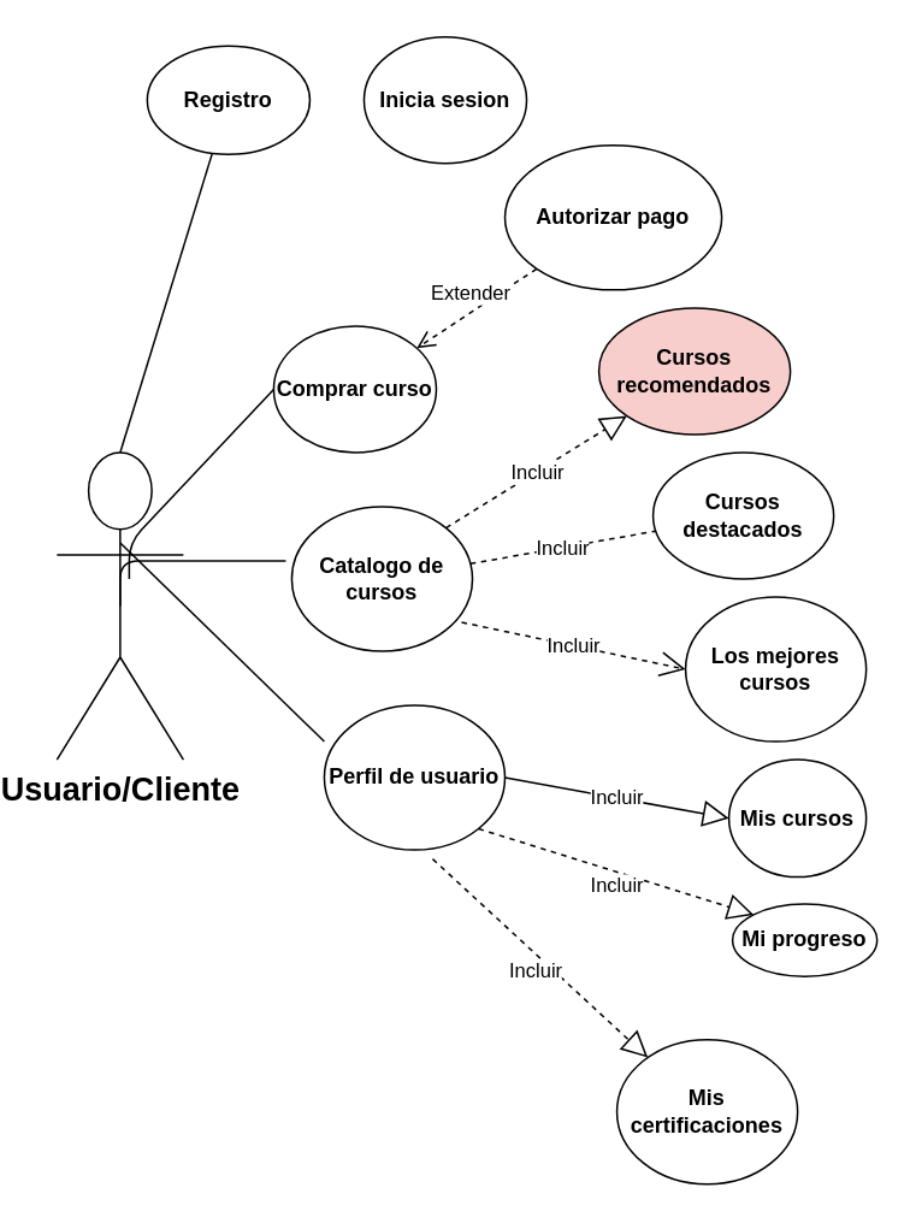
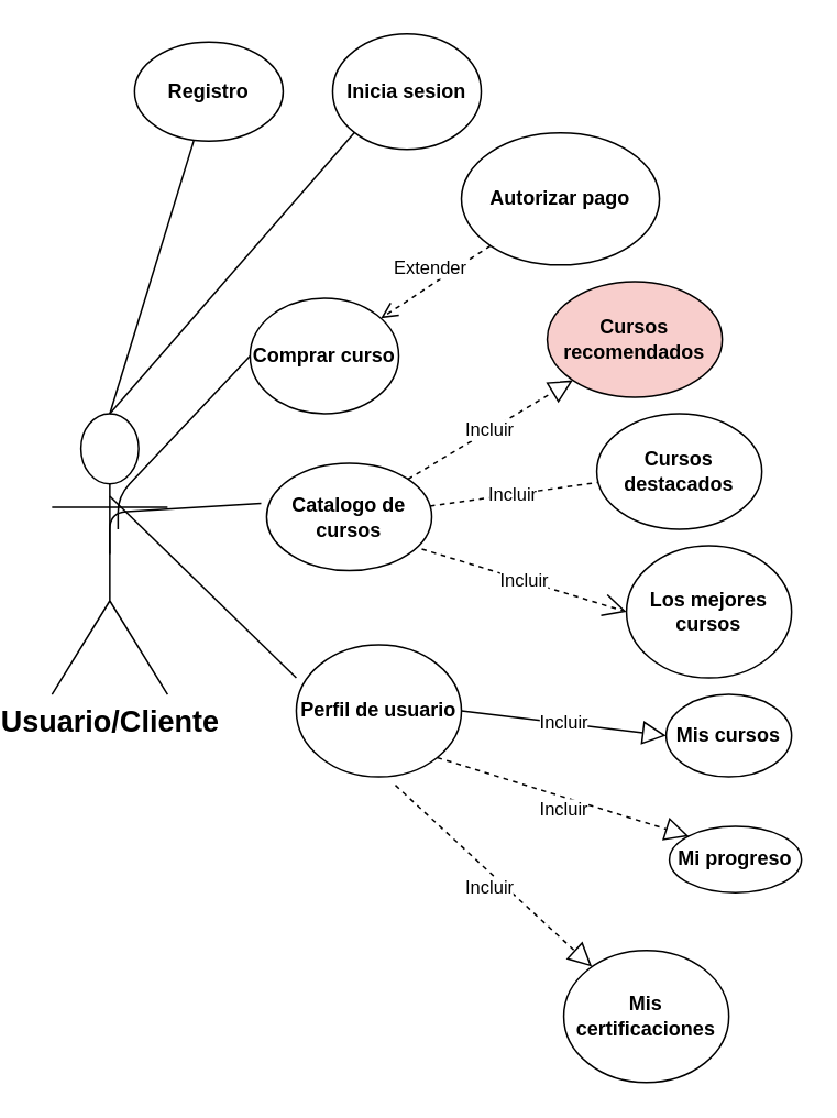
  <mxCell id="0" />
  <mxCell id="1" parent="0" />
  <mxCell id="2" value="&lt;font style=&quot;font-size: 18px&quot;&gt;&lt;b&gt;Usuario/Cliente&lt;/b&gt;&lt;/font&gt;" style="shape=umlActor;verticalLabelPosition=bottom;verticalAlign=top;html=1;outlineConnect=0;" parent="1" vertex="1"><mxGeometry x="20" y="250" width="70" height="170" as="geometry" /></mxCell>
  <mxCell id="3" value="&lt;b&gt;Registro&lt;/b&gt;" style="ellipse;whiteSpace=wrap;html=1;" parent="1" vertex="1"><mxGeometry x="70" y="25" width="90" height="60" as="geometry" /></mxCell>
  <mxCell id="4" value="&lt;b&gt;Inicia sesion&lt;/b&gt;" style="ellipse;whiteSpace=wrap;html=1;" parent="1" vertex="1"><mxGeometry x="190" y="20" width="90" height="70" as="geometry" /></mxCell>
- <mxCell id="5" value="&lt;b&gt;Catalogo de cursos&lt;/b&gt;" style="ellipse;whiteSpace=wrap;html=1;" parent="1" vertex="1"><mxGeometry x="150" y="280" width="100" height="80" as="geometry" /></mxCell>
+ <mxCell id="5" value="&lt;b&gt;Catalogo de cursos&lt;/b&gt;" style="ellipse;whiteSpace=wrap;html=1;" parent="1" vertex="1"><mxGeometry x="150" y="280" width="100" height="65" as="geometry" /></mxCell>
  <mxCell id="6" value="&lt;b&gt;Perfil de usuario&lt;/b&gt;" style="ellipse;whiteSpace=wrap;html=1;" parent="1" vertex="1"><mxGeometry x="168" y="390" width="100" height="80" as="geometry" /></mxCell>
  <mxCell id="7" value="&lt;b&gt;Comprar curso&lt;span style=&quot;color: rgba(0 , 0 , 0 , 0) ; font-family: monospace ; font-size: 0px&quot;&gt;%3CmxGraphModel%3E%3Croot%3E%3CmxCell%20id%3D%220%22%2F%3E%3CmxCell%20id%3D%221%22%20parent%3D%220%22%2F%3E%3CmxCell%20id%3D%222%22%20value%3D%22Catalogo%20de%20cursos%22%20style%3D%22ellipse%3BwhiteSpace%3Dwrap%3Bhtml%3D1%3B%22%20vertex%3D%221%22%20parent%3D%221%22%3E%3CmxGeometry%20x%3D%22170%22%20y%3D%22290%22%20width%3D%22120%22%20height%3D%2280%22%20as%3D%22geometry%22%2F%3E%3C%2FmxCell%3E%3C%2Froot%3E%3C%2FmxGraphModel%3E&lt;/span&gt;&lt;/b&gt;" style="ellipse;whiteSpace=wrap;html=1;" parent="1" vertex="1"><mxGeometry x="140" y="180" width="90" height="70" as="geometry" /></mxCell>
  <mxCell id="8" value="&lt;b&gt;Los mejores cursos&lt;/b&gt;" style="ellipse;whiteSpace=wrap;html=1;" parent="1" vertex="1"><mxGeometry x="368" y="330" width="100" height="80" as="geometry" /></mxCell>
  <mxCell id="9" value="&lt;b&gt;Cursos destacados&lt;/b&gt;" style="ellipse;whiteSpace=wrap;html=1;" parent="1" vertex="1"><mxGeometry x="350" y="250" width="100" height="70" as="geometry" /></mxCell>
  <mxCell id="10" value="&lt;b&gt;Cursos recomendados&lt;/b&gt;" style="ellipse;whiteSpace=wrap;html=1;fillColor=#f8cecc;" parent="1" vertex="1"><mxGeometry x="320" y="170" width="106" height="70" as="geometry" /></mxCell>
  <mxCell id="11" value="&lt;b&gt;Autorizar pago&lt;/b&gt;" style="ellipse;whiteSpace=wrap;html=1;" parent="1" vertex="1"><mxGeometry x="268" y="80" width="120" height="80" as="geometry" /></mxCell>
  <mxCell id="12" value="" style="endArrow=none;html=1;exitX=0.5;exitY=0;exitDx=0;exitDy=0;exitPerimeter=0;" parent="1" source="2" target="3" edge="1"><mxGeometry width="50" height="50" relative="1" as="geometry"><mxPoint x="410" y="350" as="sourcePoint" /><mxPoint x="460" y="300" as="targetPoint" /></mxGeometry></mxCell>
+ <mxCell id="13" value="" style="endArrow=none;html=1;exitX=0.5;exitY=0;exitDx=0;exitDy=0;exitPerimeter=0;entryX=0;entryY=1;entryDx=0;entryDy=0;" parent="1" target="4" edge="1" source="2"><mxGeometry width="50" height="50" relative="1" as="geometry"><mxPoint x="65" y="260" as="sourcePoint" /><mxPoint x="136.727" y="78.744" as="targetPoint" /></mxGeometry></mxCell>
  <mxCell id="14" value="" style="endArrow=none;html=1;entryX=0;entryY=0.5;entryDx=0;entryDy=0;" parent="1" target="7" edge="1"><mxGeometry width="50" height="50" relative="1" as="geometry"><mxPoint x="60" y="320" as="sourcePoint" /><mxPoint x="146.727" y="88.744" as="targetPoint" /><Array as="points"><mxPoint x="60" y="300" /></Array></mxGeometry></mxCell>
  <mxCell id="15" value="" style="endArrow=none;html=1;entryX=-0.033;entryY=0.375;entryDx=0;entryDy=0;entryPerimeter=0;exitX=0.5;exitY=0.5;exitDx=0;exitDy=0;exitPerimeter=0;" parent="1" source="2" target="5" edge="1"><mxGeometry width="50" height="50" relative="1" as="geometry"><mxPoint x="55" y="280" as="sourcePoint" /><mxPoint x="156.727" y="98.744" as="targetPoint" /><Array as="points"><mxPoint x="55" y="310" /></Array></mxGeometry></mxCell>
  <mxCell id="16" value="" style="endArrow=none;html=1;entryX=0;entryY=0.25;entryDx=0;entryDy=0;entryPerimeter=0;" parent="1" target="6" edge="1"><mxGeometry width="50" height="50" relative="1" as="geometry"><mxPoint x="55" y="300" as="sourcePoint" /><mxPoint x="129.997" y="220.004" as="targetPoint" /><Array as="points"><mxPoint x="55" y="300" /></Array></mxGeometry></mxCell>
  <mxCell id="17" value="Extender" style="html=1;verticalAlign=bottom;endArrow=open;dashed=1;endSize=8;" edge="1" parent="1" source="11" target="7"><mxGeometry x="0.046" y="-2" relative="1" as="geometry"><mxPoint x="330" y="240" as="sourcePoint" /><mxPoint x="250" y="240" as="targetPoint" /><Array as="points" /><mxPoint y="1" as="offset" /></mxGeometry></mxCell>
  <mxCell id="18" value="Incluir" style="endArrow=block;dashed=1;endFill=0;endSize=12;html=1;exitX=1;exitY=0;exitDx=0;exitDy=0;entryX=0;entryY=1;entryDx=0;entryDy=0;" edge="1" parent="1" source="5" target="10"><mxGeometry width="160" relative="1" as="geometry"><mxPoint x="240" y="400" as="sourcePoint" /><mxPoint x="360" y="310" as="targetPoint" /><Array as="points" /></mxGeometry></mxCell>
  <mxCell id="19" value="Incluir" style="endArrow=none;dashed=1;endFill=0;endSize=12;html=1;" edge="1" parent="1" source="5" target="9"><mxGeometry width="160" relative="1" as="geometry"><mxPoint x="240" y="480" as="sourcePoint" /><mxPoint x="350.01" y="389.99" as="targetPoint" /></mxGeometry></mxCell>
  <mxCell id="20" value="Incluir" style="endArrow=open;dashed=1;endFill=0;endSize=12;html=1;entryX=0;entryY=0.5;entryDx=0;entryDy=0;exitX=0.94;exitY=0.8;exitDx=0;exitDy=0;exitPerimeter=0;" edge="1" parent="1" source="5" target="8"><mxGeometry width="160" relative="1" as="geometry"><mxPoint x="240" y="470.01" as="sourcePoint" /><mxPoint x="350.01" y="380" as="targetPoint" /></mxGeometry></mxCell>
  <mxCell id="21" value="&lt;b&gt;Mis certificaciones&lt;/b&gt;" style="ellipse;whiteSpace=wrap;html=1;" vertex="1" parent="1"><mxGeometry x="330" y="575" width="100" height="80" as="geometry" /></mxCell>
  <mxCell id="22" value="&lt;b&gt;Mi progreso&lt;/b&gt;" style="ellipse;whiteSpace=wrap;html=1;" vertex="1" parent="1"><mxGeometry x="394" y="500" width="80" height="40" as="geometry" /></mxCell>
- <mxCell id="23" value="&lt;b&gt;Mis cursos&lt;/b&gt;" style="ellipse;whiteSpace=wrap;html=1;" vertex="1" parent="1"><mxGeometry x="392" y="420" width="76" height="65" as="geometry" /></mxCell>
+ <mxCell id="23" value="&lt;b&gt;Mis cursos&lt;/b&gt;" style="ellipse;whiteSpace=wrap;html=1;" vertex="1" parent="1"><mxGeometry x="392" y="420" width="76" height="50" as="geometry" /></mxCell>
  <mxCell id="24" value="Incluir" style="endArrow=block;dashed=0;endFill=0;endSize=12;html=1;entryX=0;entryY=0.5;entryDx=0;entryDy=0;exitX=1;exitY=0.5;exitDx=0;exitDy=0;" edge="1" parent="1" source="6" target="23"><mxGeometry width="160" relative="1" as="geometry"><mxPoint x="269" y="474" as="sourcePoint" /><mxPoint x="350" y="500" as="targetPoint" /><Array as="points" /></mxGeometry></mxCell>
  <mxCell id="25" value="Incluir" style="endArrow=block;dashed=1;endFill=0;endSize=12;html=1;entryX=0;entryY=0;entryDx=0;entryDy=0;exitX=1;exitY=1;exitDx=0;exitDy=0;" edge="1" parent="1" source="6" target="22"><mxGeometry x="0.039" y="-7" width="160" relative="1" as="geometry"><mxPoint x="220" y="620" as="sourcePoint" /><mxPoint x="301" y="646" as="targetPoint" /><mxPoint as="offset" /></mxGeometry></mxCell>
  <mxCell id="26" value="Incluir" style="endArrow=block;dashed=1;endFill=0;endSize=12;html=1;exitX=0.6;exitY=1.063;exitDx=0;exitDy=0;exitPerimeter=0;" edge="1" parent="1" source="6" target="21"><mxGeometry x="0.039" y="-7" width="160" relative="1" as="geometry"><mxPoint x="180" y="630" as="sourcePoint" /><mxPoint x="284.645" y="711.716" as="targetPoint" /><mxPoint as="offset" /></mxGeometry></mxCell>
